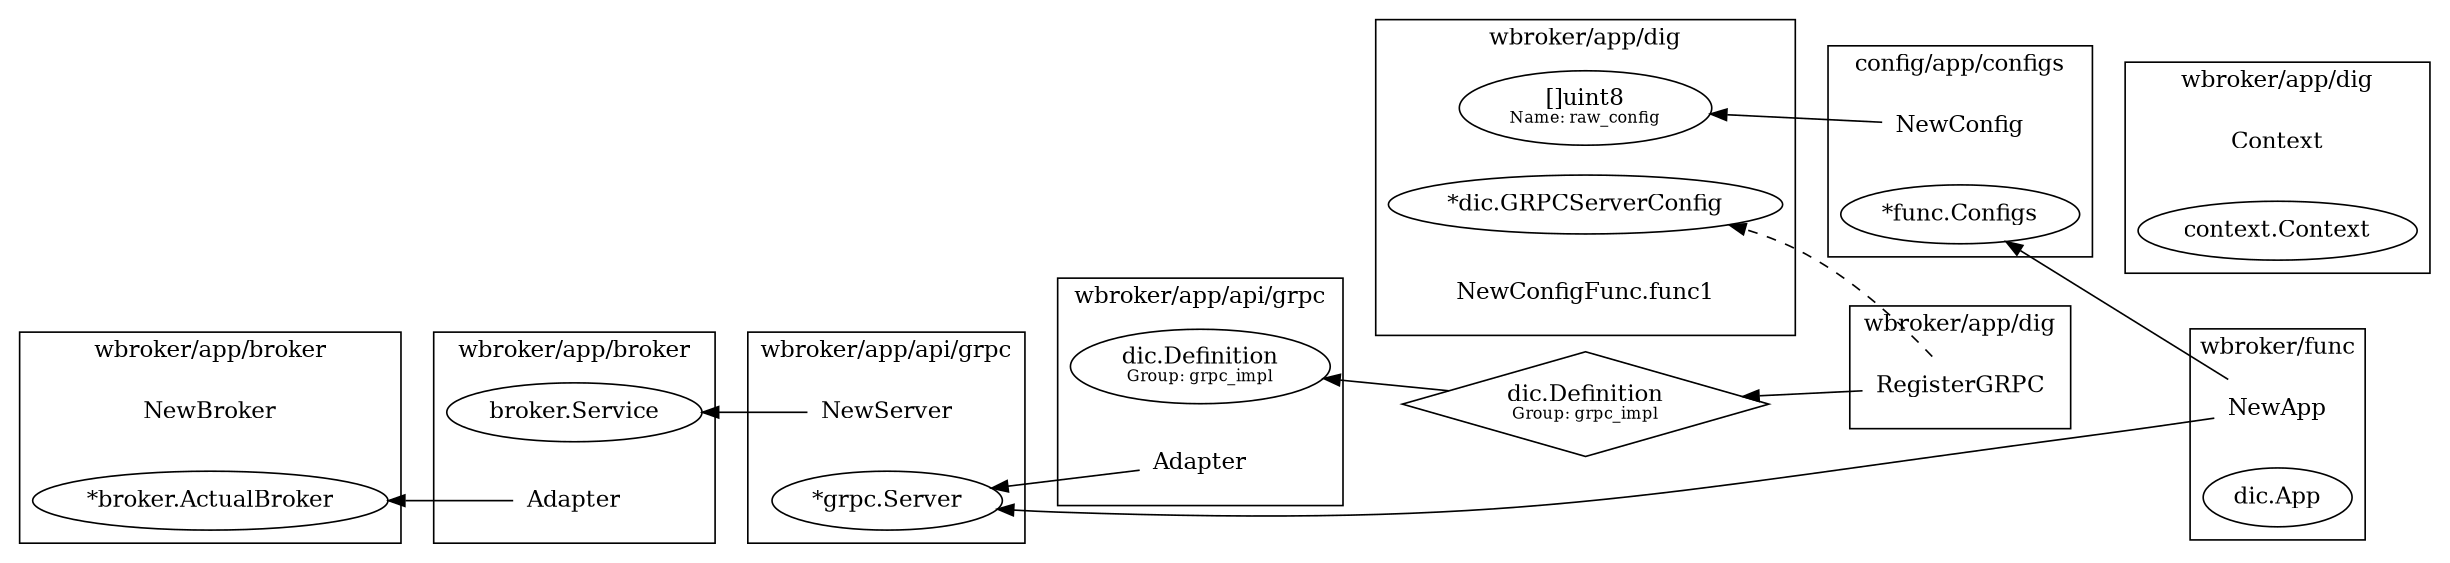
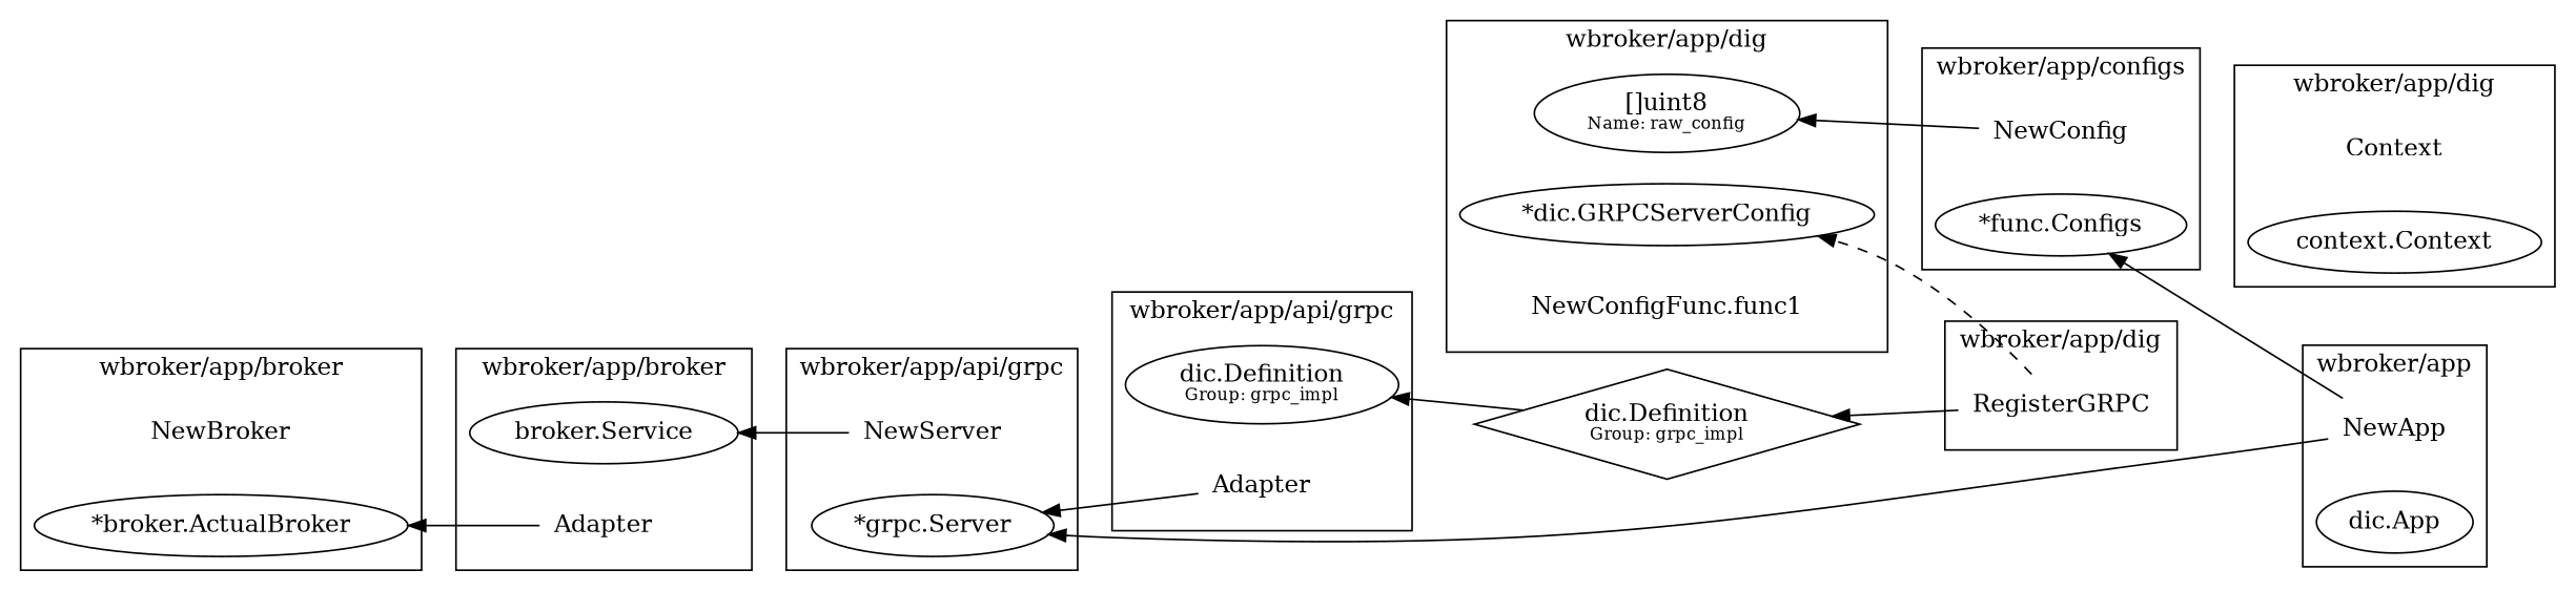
  digraph {
    compound=true
    rankdir=RL
    n1 [label=NewServer shape=plaintext]
    n2 [label="*grpc.Server"]
    n3 [label=<dic.Definition<BR /><FONT POINT-SIZE="10">Group: grpc_impl</FONT>>]
    n4 [label=Adapter shape=plaintext]
    n5 [label=NewConfig shape=plaintext]
    n6 [label="*func.Configs"]
    n7 [label=NewBroker shape=plaintext]
    n8 [label="*broker.ActualBroker"]
    n9 [label="broker.Service"]
    n10 [label=Adapter shape=plaintext]
    n11 [label=NewApp shape=plaintext]
    n12 [label="dic.App"]
    n13 [label=RegisterGRPC shape=plaintext]
    n14 [label=Context shape=plaintext]
    n15 [label="context.Context"]
    n16 [label=<[]uint8<BR /><FONT POINT-SIZE="10">Name: raw_config</FONT>>]
    n17 [label="*dic.GRPCServerConfig"]
    n18 [label="NewConfigFunc.func1" shape=plaintext]
    n19 [label=<dic.Definition<BR /><FONT POINT-SIZE="10">Group: grpc_impl</FONT>> shape=diamond]
    subgraph cluster_1 {
      label="wbroker/app/api/grpc"
      n1
      n2
    }
    subgraph cluster_2 {
      label="wbroker/app/api/grpc"
      n3
      n4
    }
    subgraph cluster_3 {
-     label="config/app/configs"
+     label="wbroker/app/configs"
      n5
      n6
    }
    subgraph cluster_4 {
      label="wbroker/app/broker"
      n7
      n8
    }
    subgraph cluster_5 {
      label="wbroker/app/broker"
      n9
      n10
    }
    subgraph cluster_6 {
-     label="wbroker/func"
+     label="wbroker/app"
      n11
      n12
    }
    subgraph cluster_7 {
      label="wbroker/app/dig"
      n13
    }
    subgraph cluster_8 {
      label="wbroker/app/dig"
      n14
      n15
    }
    subgraph cluster_9 {
      label="wbroker/app/dig"
      n16
      n17
      n18
    }
    n1 -> n9
    n4 -> n2
    n5 -> n16
    n10 -> n8
    n11 -> n2
    n11 -> n6
    n13 -> n17 [style=dashed]
    n13 -> n19
    n19 -> n3
  }
